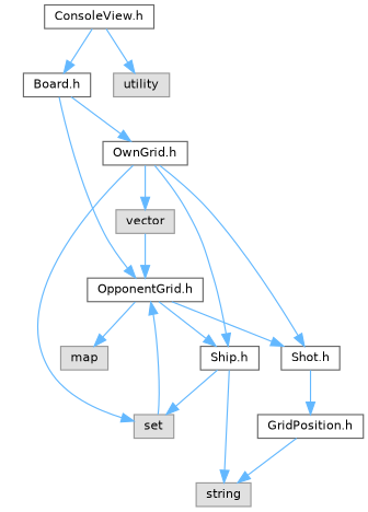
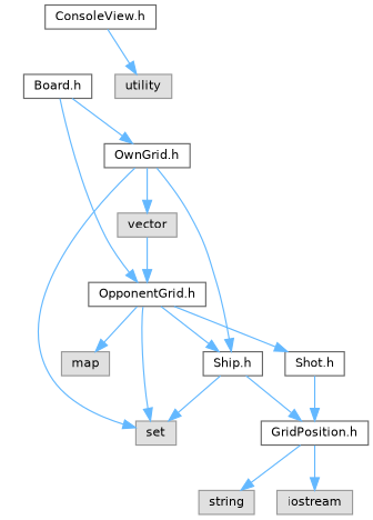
  digraph {
    node [color=grey40 fillcolor=white fontname=Helvetica fontsize=10 shape=box style=filled]
    edge [color=steelblue1 fontname=Helvetica fontsize=10 labelfontname=Helvetica labelfontsize=10 style=solid]
    n1 [height=0.2 label="ConsoleView.h" width=0.4]
    n2 [height=0.2 label="Board.h" width=0.4]
    n3 [color=grey60 fillcolor="#E0E0E0" height=0.2 label=utility width=0.4]
    n4 [height=0.2 label="OwnGrid.h" width=0.4]
    n5 [height=0.2 label="OpponentGrid.h" width=0.4]
    n6 [color=grey60 fillcolor="#E0E0E0" height=0.2 label=vector width=0.4]
    n7 [height=0.2 label="Ship.h" width=0.4]
    n8 [height=0.2 label="Shot.h" width=0.4]
    n9 [color=grey60 fillcolor="#E0E0E0" height=0.2 label=set width=0.4]
    n10 [color=grey60 fillcolor="#E0E0E0" height=0.2 label=map width=0.4]
    n11 [height=0.2 label="GridPosition.h" width=0.4]
    n12 [color=grey60 fillcolor="#E0E0E0" height=0.2 label=string width=0.4]
-   n1 -> n2
+   n13 [color=grey60 fillcolor="#E0E0E0" height=0.2 label=iostream width=0.4]
    n1 -> n3
    n2 -> n4
    n2 -> n5
    n4 -> n6
    n4 -> n7
-   n4 -> n8
    n4 -> n9
    n5 -> n7
    n5 -> n8
-   n9 -> n5
+   n5 -> n9
    n5 -> n10
    n6 -> n5
    n7 -> n9
-   n7 -> n12
+   n7 -> n11
    n8 -> n11
    n11 -> n12
+   n11 -> n13
  }
